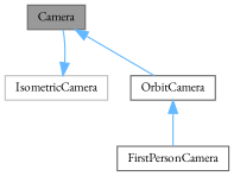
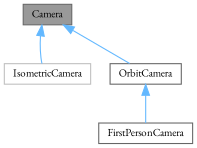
  digraph {
    fontname="EB Garamond"
    node [color=gray40 fillcolor=white fontname="EB Garamond" fontsize=10 shape=box style=filled]
    edge [color=steelblue1 dir=back fontname="EB Garamond" fontsize=10 labelfontname=Helvetica labelfontsize=10 style=solid]
    n1 [fillcolor=grey60 fontcolor=black height=0.2 label=Camera width=0.4]
    n2 [color=grey75 height=0.2 label=IsometricCamera width=0.4]
    n3 [height=0.2 label=OrbitCamera width=0.4]
    n4 [height=0.2 label=FirstPersonCamera width=0.4]
-   n2 -> n1
+   n1 -> n2
    n1 -> n3
    n3 -> n4
  }
